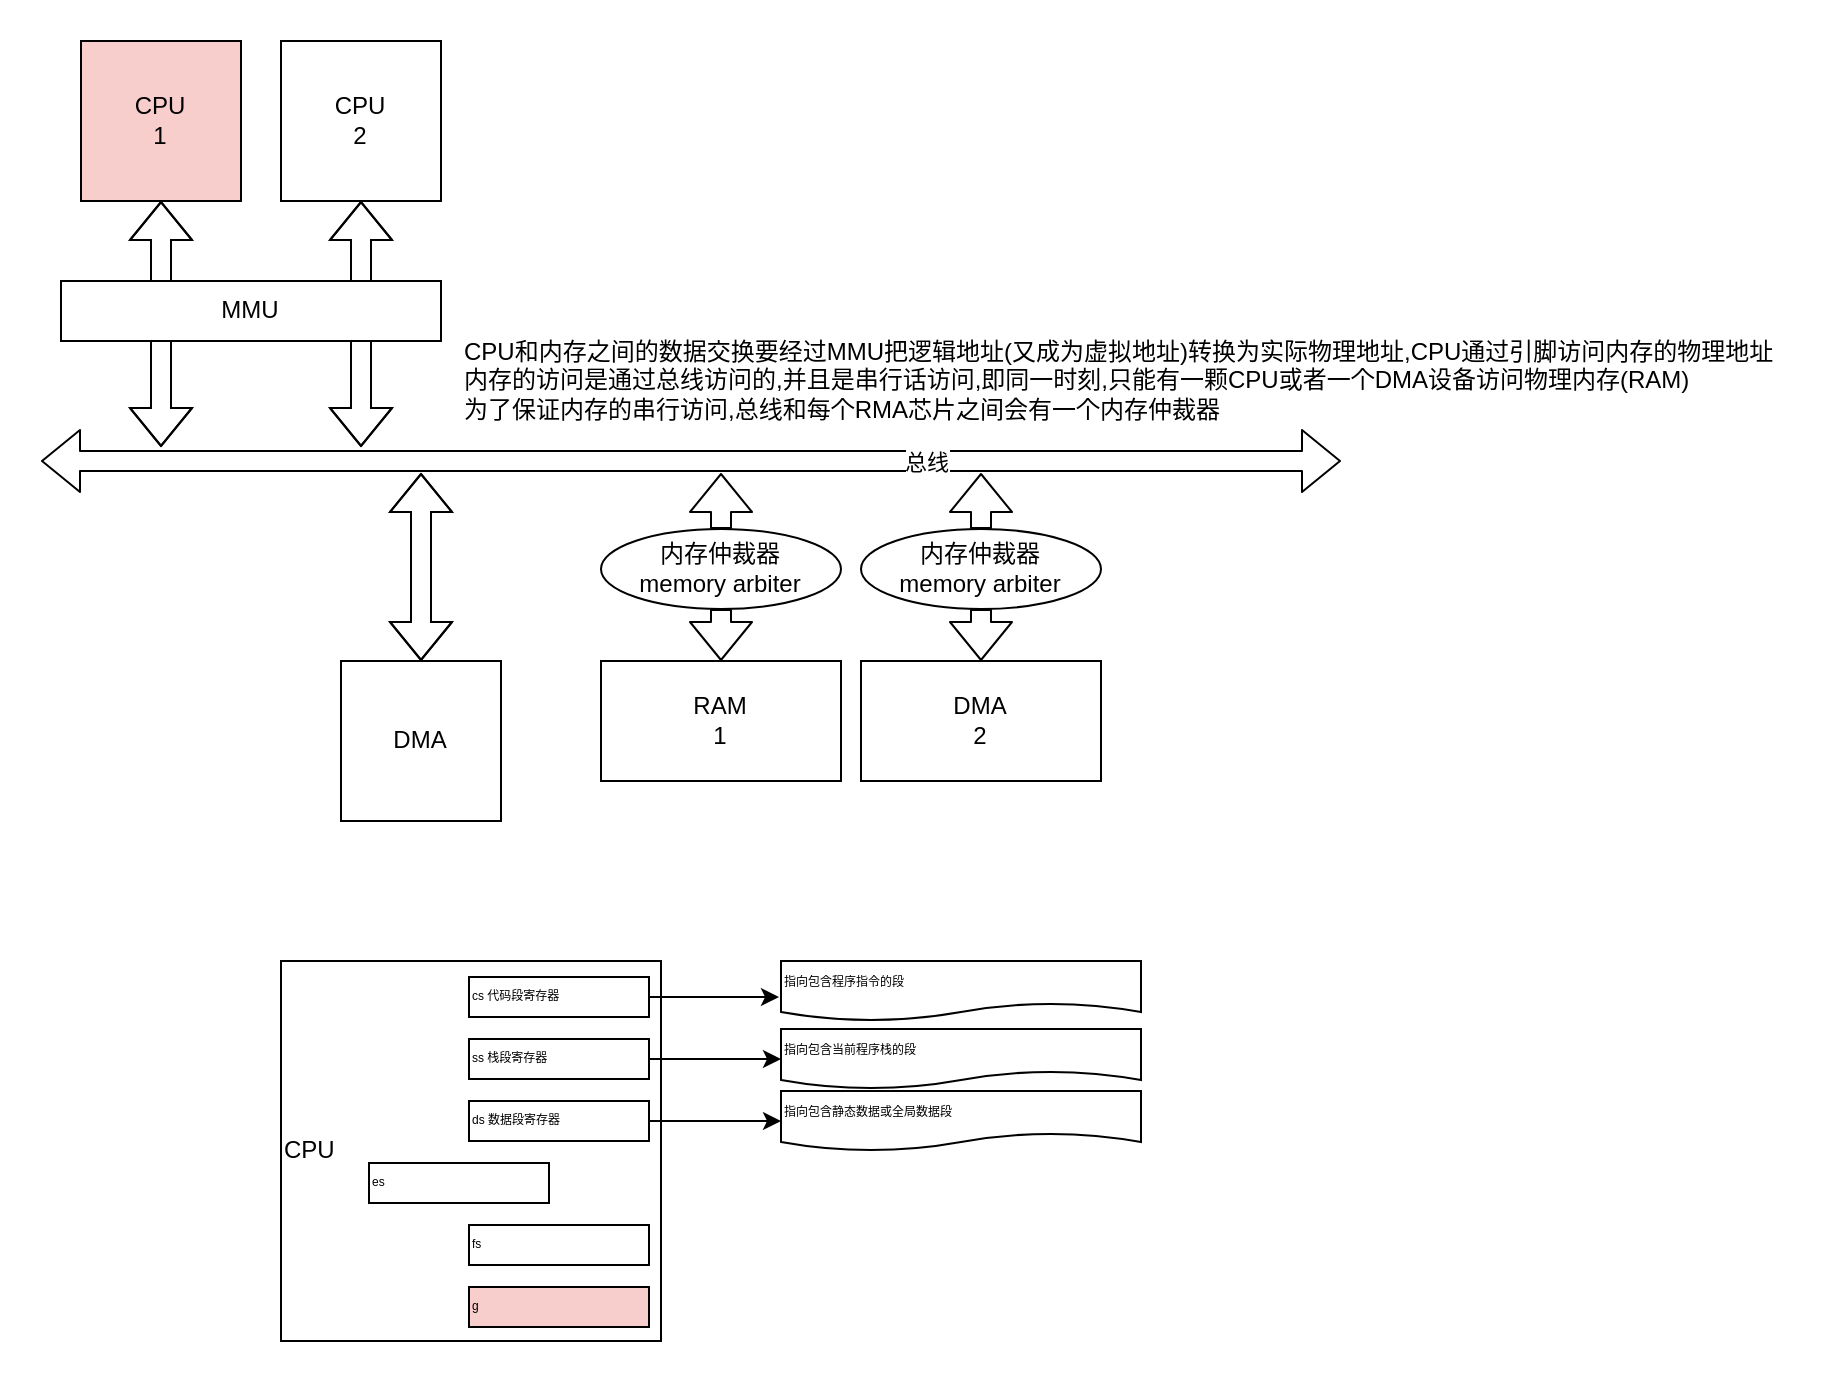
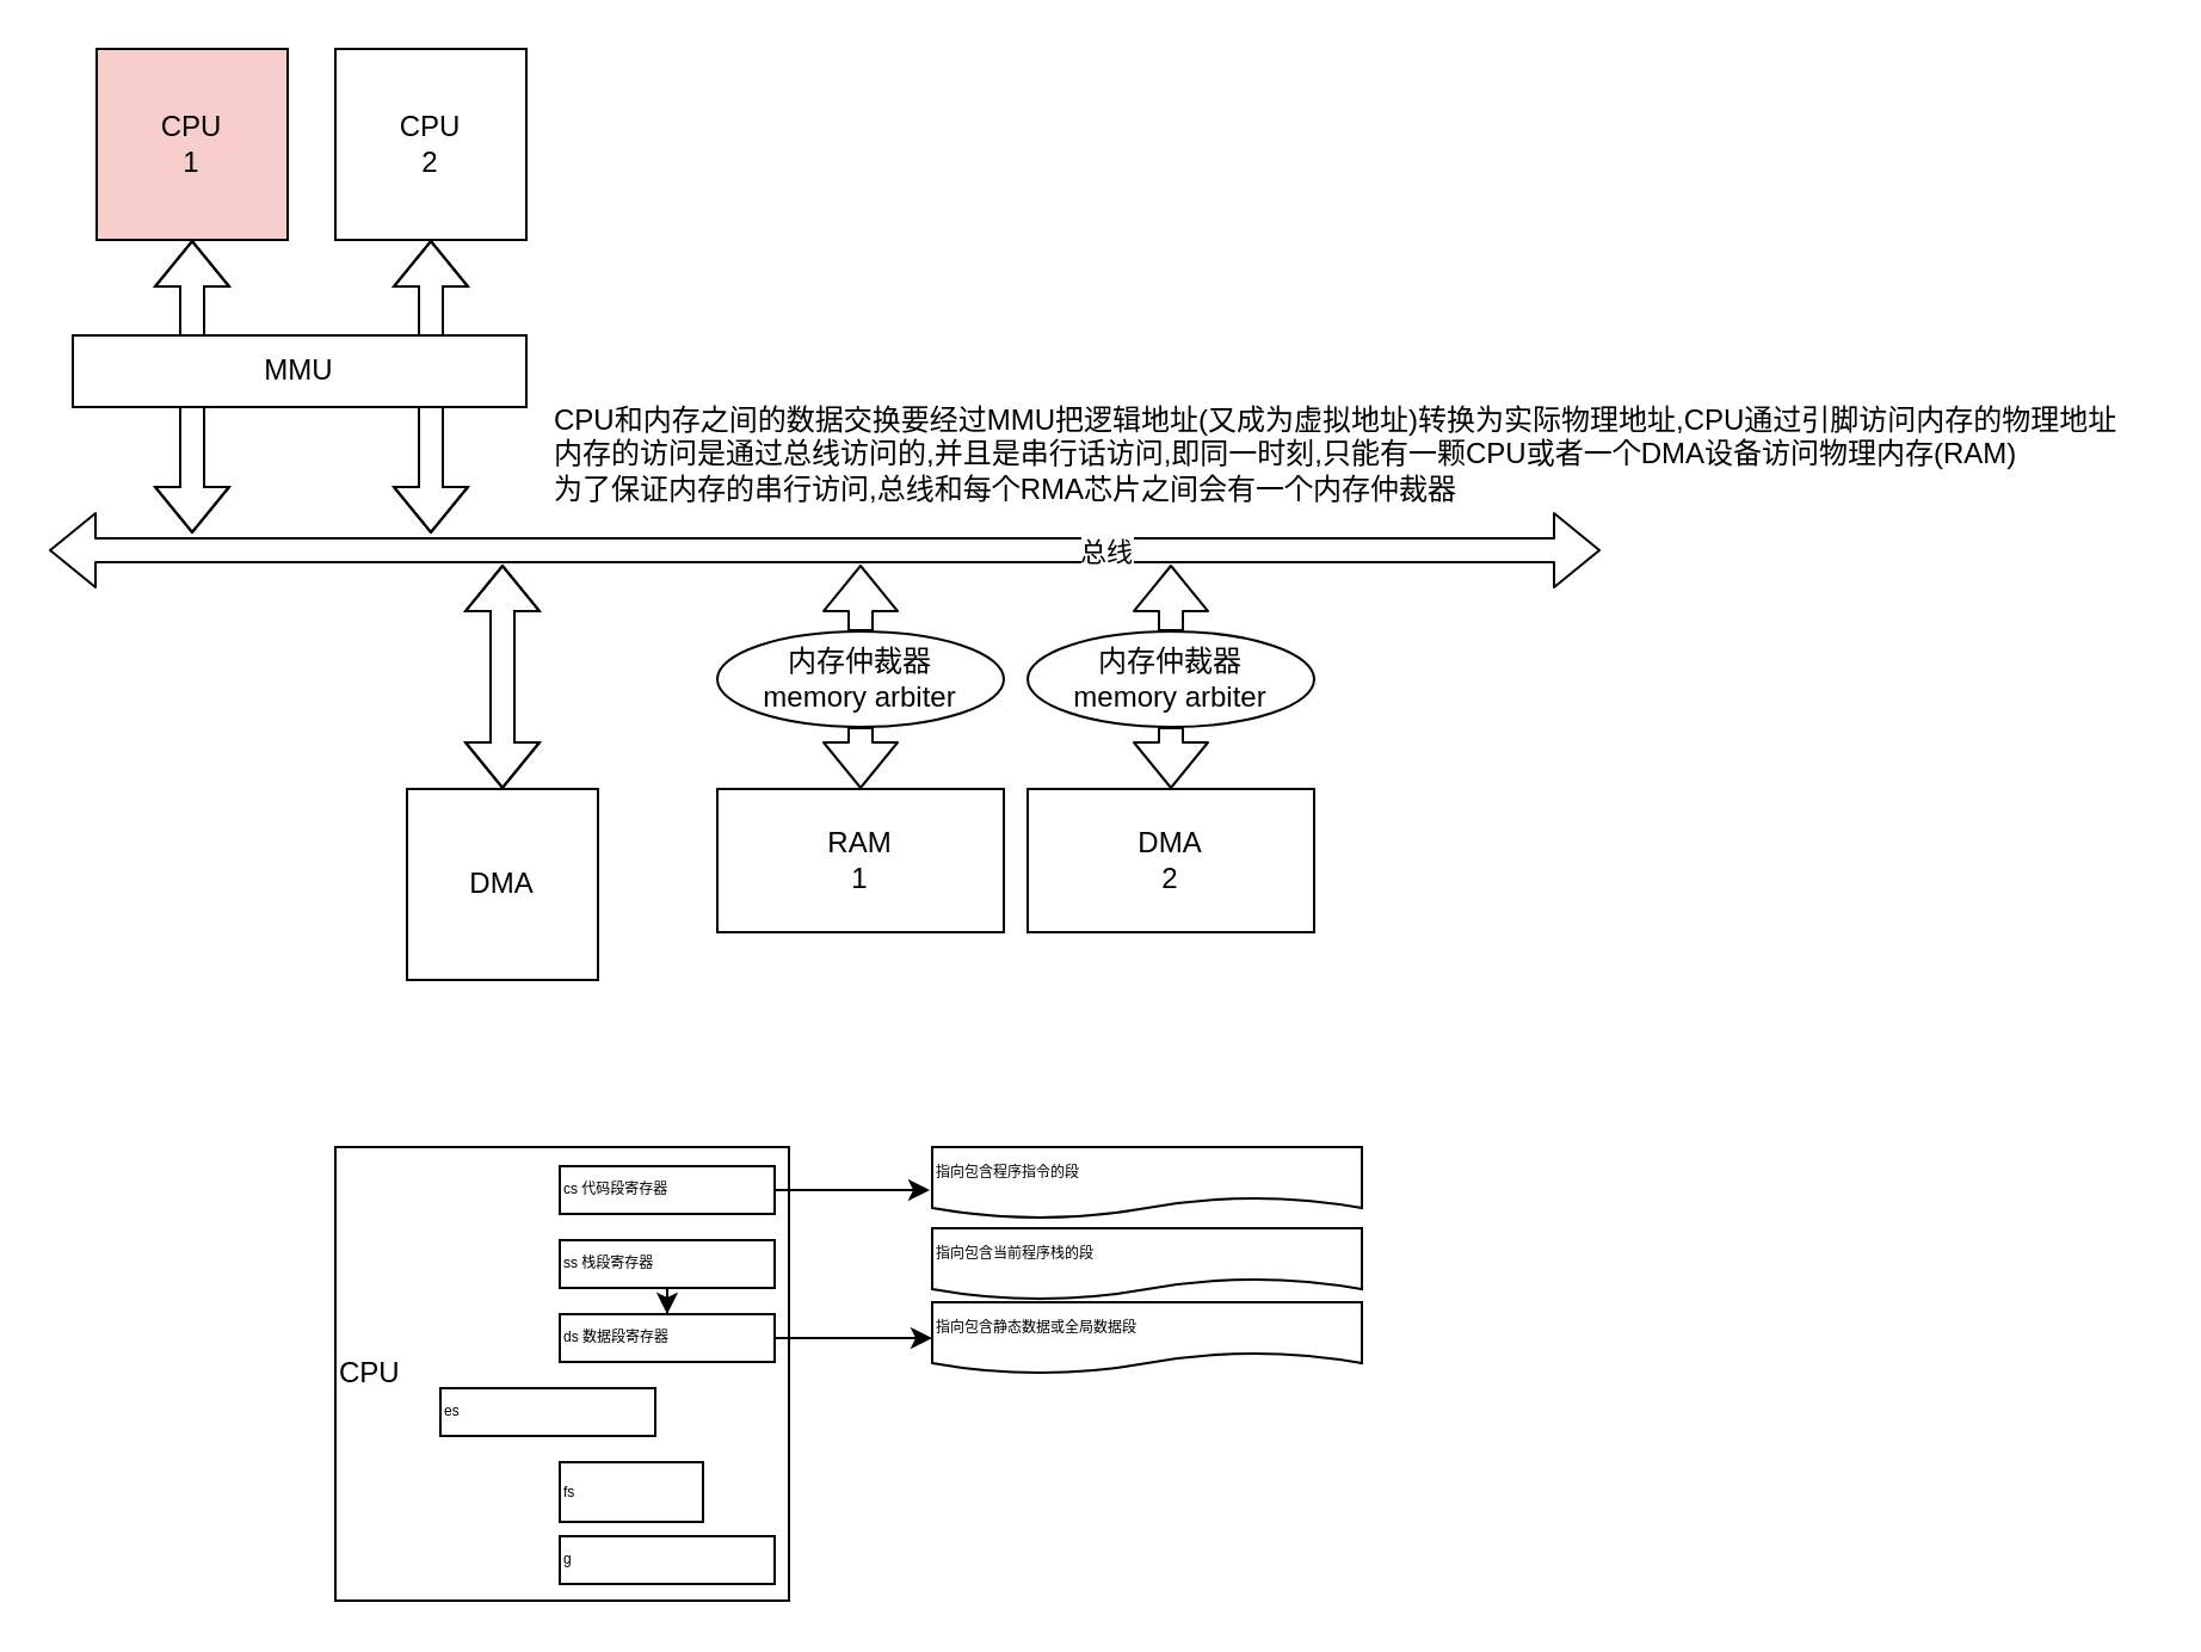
  <mxCell id="0" />
  <mxCell id="1" parent="0" />
  <mxCell id="2" style="edgeStyle=orthogonalEdgeStyle;rounded=0;orthogonalLoop=1;jettySize=auto;html=1;shape=flexArrow;startArrow=block;exitX=0.5;exitY=1;exitDx=0;exitDy=0;" edge="1" parent="1" source="3"><mxGeometry relative="1" as="geometry"><mxPoint x="80" y="223" as="targetPoint" /><mxPoint x="80" y="168" as="sourcePoint" /></mxGeometry></mxCell>
  <mxCell id="3" value="CPU&lt;br&gt;1" style="whiteSpace=wrap;html=1;aspect=fixed;fillColor=#f8cecc;" parent="1" vertex="1"><mxGeometry x="40" y="20" width="80" height="80" as="geometry" /></mxCell>
  <mxCell id="4" value="" style="shape=flexArrow;endArrow=classic;startArrow=classic;html=1;" parent="1" edge="1"><mxGeometry width="100" height="100" relative="1" as="geometry"><mxPoint x="20" y="230" as="sourcePoint" /><mxPoint x="670" y="230" as="targetPoint" /></mxGeometry></mxCell>
  <mxCell id="5" value="总线" style="edgeLabel;html=1;align=center;verticalAlign=middle;resizable=0;points=[];" parent="4" vertex="1" connectable="0"><mxGeometry x="0.36" relative="1" as="geometry"><mxPoint as="offset" /></mxGeometry></mxCell>
  <mxCell id="6" value="RAM&lt;br&gt;1" style="rounded=0;whiteSpace=wrap;html=1;" parent="1" vertex="1"><mxGeometry x="300" y="330" width="120" height="60" as="geometry" /></mxCell>
  <mxCell id="7" style="edgeStyle=orthogonalEdgeStyle;rounded=0;orthogonalLoop=1;jettySize=auto;html=1;shape=flexArrow;startArrow=block;exitX=0.5;exitY=0;exitDx=0;exitDy=0;" parent="1" source="8" edge="1"><mxGeometry relative="1" as="geometry"><mxPoint x="210" y="236" as="targetPoint" /><mxPoint x="210" y="326" as="sourcePoint" /></mxGeometry></mxCell>
  <mxCell id="8" value="DMA" style="whiteSpace=wrap;html=1;aspect=fixed;" parent="1" vertex="1"><mxGeometry x="170" y="330" width="80" height="80" as="geometry" /></mxCell>
  <mxCell id="9" value="CPU和内存之间的数据交换要经过MMU把逻辑地址(又成为虚拟地址)转换为实际物理地址,CPU通过引脚访问内存的物理地址&lt;br&gt;内存的访问是通过总线访问的,并且是串行话访问,即同一时刻,只能有一颗CPU或者一个DMA设备访问物理内存(RAM)&lt;br&gt;为了保证内存的串行访问,总线和每个RMA芯片之间会有一个内存仲裁器" style="text;html=1;align=left;verticalAlign=middle;resizable=0;points=[];autosize=1;strokeColor=none;" parent="1" vertex="1"><mxGeometry x="230" y="165" width="670" height="50" as="geometry" /></mxCell>
  <mxCell id="10" value="" style="shape=flexArrow;endArrow=classic;startArrow=none;html=1;" edge="1" parent="1" source="11"><mxGeometry width="100" height="100" relative="1" as="geometry"><mxPoint x="359.76" y="326" as="sourcePoint" /><mxPoint x="360" y="236" as="targetPoint" /></mxGeometry></mxCell>
  <mxCell id="11" value="&lt;span&gt;内存仲裁器&lt;/span&gt;&lt;br&gt;&lt;span&gt;memory arbiter&lt;/span&gt;" style="ellipse;whiteSpace=wrap;html=1;" vertex="1" parent="1"><mxGeometry x="300" y="264" width="120" height="40" as="geometry" /></mxCell>
  <mxCell id="12" value="" style="shape=flexArrow;endArrow=none;startArrow=classic;html=1;exitX=0.5;exitY=0;exitDx=0;exitDy=0;" edge="1" parent="1" source="6" target="11"><mxGeometry width="100" height="100" relative="1" as="geometry"><mxPoint x="359.76" y="326" as="sourcePoint" /><mxPoint x="360" y="236" as="targetPoint" /></mxGeometry></mxCell>
  <mxCell id="13" value="DMA&lt;br&gt;2" style="rounded=0;whiteSpace=wrap;html=1;" vertex="1" parent="1"><mxGeometry x="430" y="330" width="120" height="60" as="geometry" /></mxCell>
  <mxCell id="14" value="" style="shape=flexArrow;endArrow=classic;startArrow=none;html=1;" edge="1" parent="1" source="15"><mxGeometry width="100" height="100" relative="1" as="geometry"><mxPoint x="489.76" y="326" as="sourcePoint" /><mxPoint x="490" y="236" as="targetPoint" /></mxGeometry></mxCell>
  <mxCell id="15" value="&lt;span&gt;内存仲裁器&lt;/span&gt;&lt;br&gt;&lt;span&gt;memory arbiter&lt;/span&gt;" style="ellipse;whiteSpace=wrap;html=1;" vertex="1" parent="1"><mxGeometry x="430" y="264" width="120" height="40" as="geometry" /></mxCell>
  <mxCell id="16" value="" style="shape=flexArrow;endArrow=none;startArrow=classic;html=1;exitX=0.5;exitY=0;exitDx=0;exitDy=0;" edge="1" parent="1" target="15" source="13"><mxGeometry width="100" height="100" relative="1" as="geometry"><mxPoint x="489.76" y="326" as="sourcePoint" /><mxPoint x="490" y="236" as="targetPoint" /></mxGeometry></mxCell>
  <mxCell id="17" style="edgeStyle=orthogonalEdgeStyle;rounded=0;orthogonalLoop=1;jettySize=auto;html=1;shape=flexArrow;startArrow=block;exitX=0.5;exitY=1;exitDx=0;exitDy=0;" edge="1" parent="1" source="18"><mxGeometry relative="1" as="geometry"><mxPoint x="180" y="223" as="targetPoint" /><mxPoint x="180" y="168" as="sourcePoint" /></mxGeometry></mxCell>
  <mxCell id="18" value="CPU&lt;br&gt;2" style="whiteSpace=wrap;html=1;aspect=fixed;" vertex="1" parent="1"><mxGeometry x="140" y="20" width="80" height="80" as="geometry" /></mxCell>
  <mxCell id="19" value="MMU" style="rounded=0;whiteSpace=wrap;html=1;" vertex="1" parent="1"><mxGeometry x="30" y="140" width="190" height="30" as="geometry" /></mxCell>
  <mxCell id="20" value="CPU" style="whiteSpace=wrap;html=1;aspect=fixed;align=left;" vertex="1" parent="1"><mxGeometry x="140" y="480" width="190" height="190" as="geometry" /></mxCell>
  <mxCell id="21" value="" style="edgeStyle=orthogonalEdgeStyle;rounded=0;orthogonalLoop=1;jettySize=auto;html=1;fontSize=6;startArrow=none;startFill=0;" edge="1" parent="1" source="22"><mxGeometry relative="1" as="geometry"><mxPoint x="389" y="498" as="targetPoint" /></mxGeometry></mxCell>
  <mxCell id="22" value="cs 代码段寄存器" style="rounded=0;whiteSpace=wrap;html=1;align=left;fontSize=6;" vertex="1" parent="1"><mxGeometry x="234" y="488" width="90" height="20" as="geometry" /></mxCell>
- <mxCell id="23" style="edgeStyle=orthogonalEdgeStyle;rounded=0;orthogonalLoop=1;jettySize=auto;html=1;entryX=0;entryY=0.5;entryDx=0;entryDy=0;fontSize=6;startArrow=none;startFill=0;" edge="1" parent="1" source="24" target="31"><mxGeometry relative="1" as="geometry" /></mxCell>
+ <mxCell id="23" style="edgeStyle=orthogonalEdgeStyle;rounded=0;orthogonalLoop=1;jettySize=auto;html=1;fontSize=6;startArrow=none;startFill=0;" edge="1" parent="1" source="24" target="26"><mxGeometry relative="1" as="geometry" /></mxCell>
  <mxCell id="24" value="ss 栈段寄存器" style="rounded=0;whiteSpace=wrap;html=1;align=left;fontSize=6;" vertex="1" parent="1"><mxGeometry x="234" y="519" width="90" height="20" as="geometry" /></mxCell>
  <mxCell id="25" style="edgeStyle=orthogonalEdgeStyle;rounded=0;orthogonalLoop=1;jettySize=auto;html=1;entryX=0;entryY=0.5;entryDx=0;entryDy=0;fontSize=6;startArrow=none;startFill=0;" edge="1" parent="1" source="26" target="32"><mxGeometry relative="1" as="geometry" /></mxCell>
  <mxCell id="26" value="ds 数据段寄存器" style="rounded=0;whiteSpace=wrap;html=1;align=left;fontSize=6;" vertex="1" parent="1"><mxGeometry x="234" y="550" width="90" height="20" as="geometry" /></mxCell>
  <mxCell id="27" value="es" style="rounded=0;whiteSpace=wrap;html=1;align=left;fontSize=6;" vertex="1" parent="1"><mxGeometry x="184" y="581" width="90" height="20" as="geometry" /></mxCell>
- <mxCell id="28" value="fs" style="rounded=0;whiteSpace=wrap;html=1;align=left;fontSize=6;" vertex="1" parent="1"><mxGeometry x="234" y="612" width="90" height="20" as="geometry" /></mxCell>
- <mxCell id="29" value="g" style="rounded=0;whiteSpace=wrap;html=1;align=left;fontSize=6;fillColor=#f8cecc;" vertex="1" parent="1"><mxGeometry x="234" y="643" width="90" height="20" as="geometry" /></mxCell>
+ <mxCell id="28" value="fs" style="rounded=0;whiteSpace=wrap;html=1;align=left;fontSize=6;" vertex="1" parent="1"><mxGeometry x="234" y="612" width="60" height="25" as="geometry" /></mxCell>
+ <mxCell id="29" value="g" style="rounded=0;whiteSpace=wrap;html=1;align=left;fontSize=6;" vertex="1" parent="1"><mxGeometry x="234" y="643" width="90" height="20" as="geometry" /></mxCell>
  <mxCell id="30" value="&lt;span&gt;指向包含程序指令的段&lt;/span&gt;" style="shape=document;whiteSpace=wrap;html=1;boundedLbl=1;fontSize=6;align=left;" vertex="1" parent="1"><mxGeometry x="390" y="480" width="180" height="30" as="geometry" /></mxCell>
  <mxCell id="31" value="&lt;span&gt;指向包含当前程序栈的段&lt;/span&gt;" style="shape=document;whiteSpace=wrap;html=1;boundedLbl=1;fontSize=6;align=left;" vertex="1" parent="1"><mxGeometry x="390" y="514" width="180" height="30" as="geometry" /></mxCell>
  <mxCell id="32" value="指向包含静态数据或全局数据段" style="shape=document;whiteSpace=wrap;html=1;boundedLbl=1;fontSize=6;align=left;" vertex="1" parent="1"><mxGeometry x="390" y="545" width="180" height="30" as="geometry" /></mxCell>
